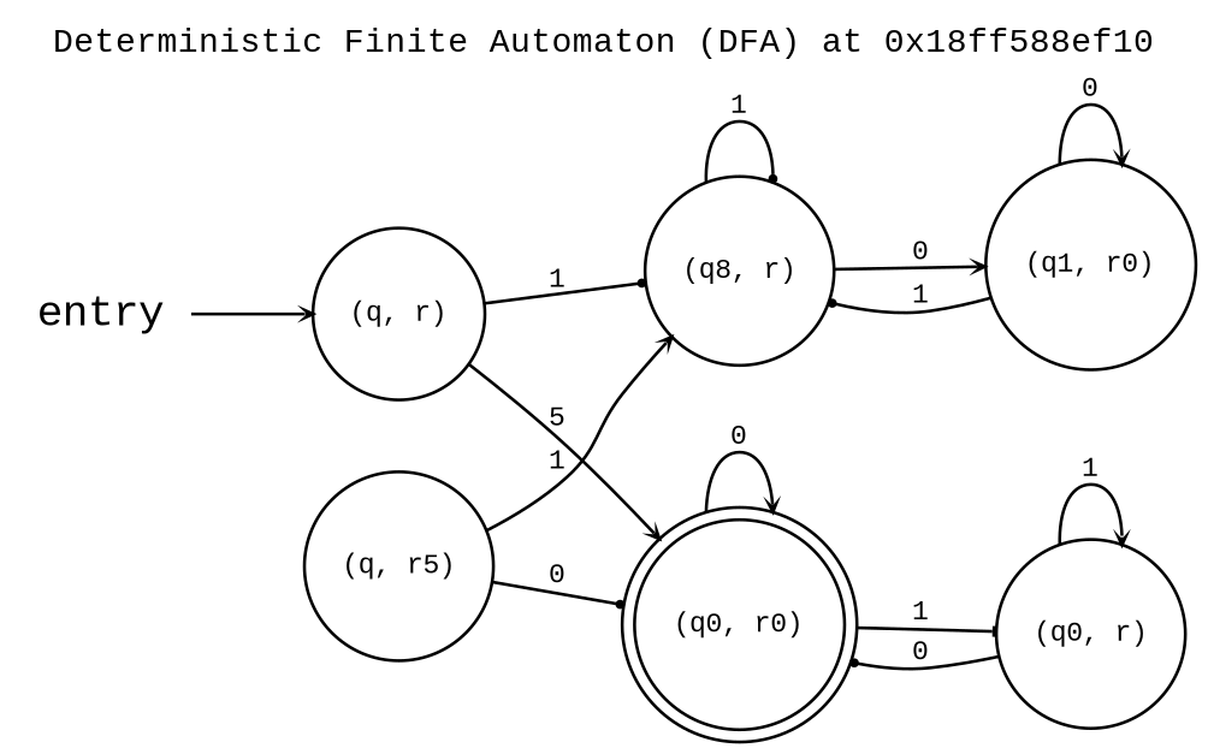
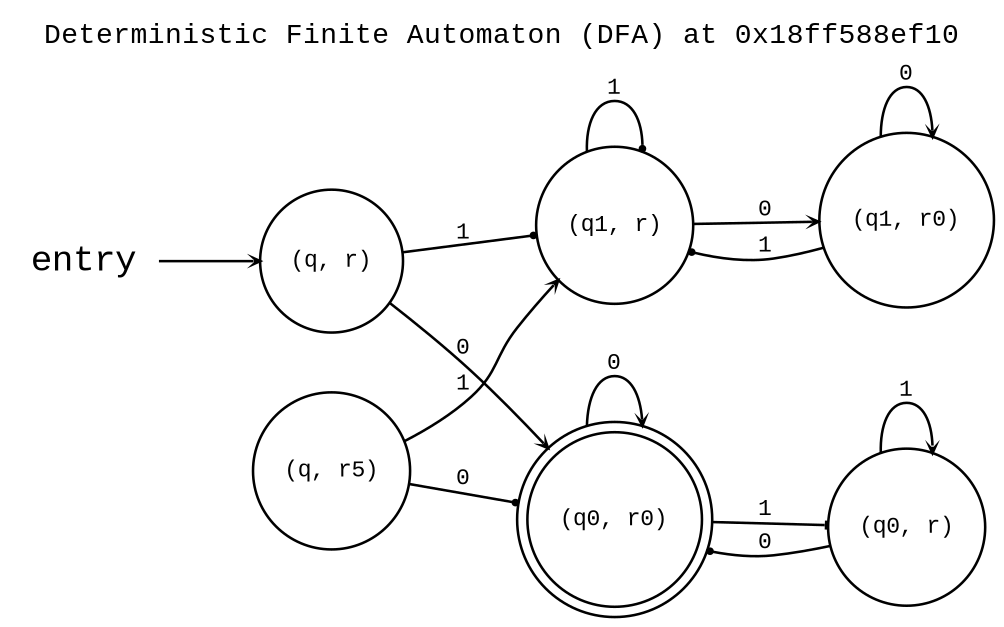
  digraph {
    fontname="Liberation Mono"
    fontsize="11pt"
    label="Deterministic Finite Automaton (DFA) at 0x18ff588ef10"
    labelloc=t
    rankdir=LR
    node [fontname="Liberation Mono" shape=circle fixedsize=False fontsize="9pt"]
    edge [arrowhead=vee arrowsize=0.25 fontname="Liberation Mono" fontsize="9pt"]
    entry [shape=none fixedsize="" fontsize=""]
    n2 [label="(q, r)"]
-   n3 [label="(q8, r)"]
+   n3 [label="(q1, r)"]
    n4 [label="(q0, r0)" shape=doublecircle]
    n5 [label="(q1, r0)"]
    n6 [label="(q0, r)"]
    n7 [label="(q, r5)"]
    entry -> n2 [fontsize=""]
    n2 -> n3 [arrowhead=dot label=1]
-   n2 -> n4 [label=5]
+   n2 -> n4 [label=0]
    n3 -> n3 [arrowhead=dot label=1]
    n3 -> n5 [label=0]
    n4 -> n4 [label=0]
    n4 -> n6 [arrowhead=tee label=1]
    n5 -> n3 [arrowhead=dot label=1]
    n5 -> n5 [label=0]
    n6 -> n4 [arrowhead=dot label=0]
    n6 -> n6 [label=1]
    n7 -> n3 [label=1]
    n7 -> n4 [arrowhead=dot label=0]
  }
